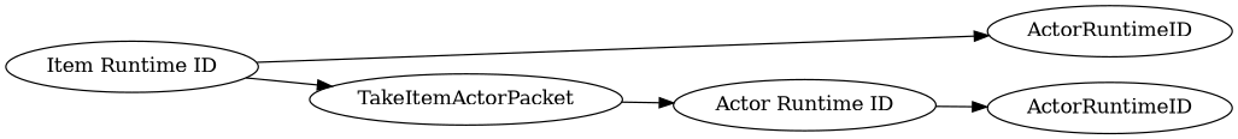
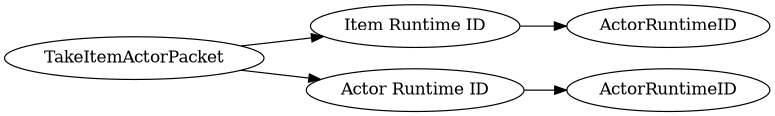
  digraph {
    rankdir=LR
    n1 [label=ActorRuntimeID]
    n2 [label=ActorRuntimeID]
    n3 [label=TakeItemActorPacket]
    n4 [label="Item Runtime ID"]
    n5 [label="Actor Runtime ID"]
    subgraph sub_1 {
      rank=max
      n1
      n2
    }
-   n4 -> n3
+   n3 -> n4
    n3 -> n5
    n4 -> n1
    n5 -> n2
  }
